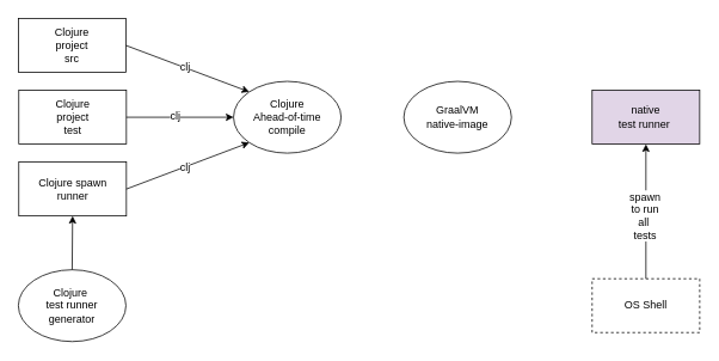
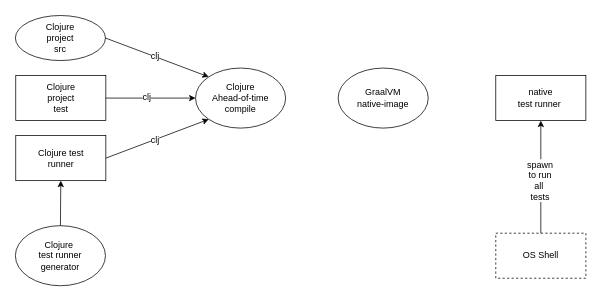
  <mxCell id="0" />
  <mxCell id="1" parent="0" />
- <mxCell id="2" value="Clojure&lt;br&gt;project&lt;br&gt;src" style="rounded=0;whiteSpace=wrap;html=1;" parent="1" vertex="1"><mxGeometry x="20" y="20" width="120" height="60" as="geometry" /></mxCell>
+ <mxCell id="2" value="Clojure&lt;br&gt;project&lt;br&gt;src" style="ellipse;whiteSpace=wrap;html=1;" parent="1" vertex="1"><mxGeometry x="20" y="20" width="120" height="60" as="geometry" /></mxCell>
  <mxCell id="3" value="Clojure&lt;br&gt;project&lt;br&gt;test" style="rounded=0;whiteSpace=wrap;html=1;" parent="1" vertex="1"><mxGeometry x="20.5" y="100" width="120" height="60" as="geometry" /></mxCell>
  <mxCell id="4" value="GraalVM&lt;br&gt;native-image" style="ellipse;whiteSpace=wrap;html=1;" parent="1" vertex="1"><mxGeometry x="450" y="90" width="120" height="80" as="geometry" /></mxCell>
  <mxCell id="5" value="Clojure&lt;br&gt;Ahead-of-time&lt;br&gt;compile" style="ellipse;whiteSpace=wrap;html=1;" parent="1" vertex="1"><mxGeometry x="260" y="90" width="120" height="80" as="geometry" /></mxCell>
  <mxCell id="6" value="" style="endArrow=classic;html=1;exitX=1;exitY=0.5;exitDx=0;exitDy=0;entryX=0;entryY=0;entryDx=0;entryDy=0;" parent="1" source="2" target="5" edge="1"><mxGeometry width="50" height="50" relative="1" as="geometry"><mxPoint x="170" y="180" as="sourcePoint" /><mxPoint x="220" y="130" as="targetPoint" /></mxGeometry></mxCell>
  <mxCell id="7" value="clj" style="text;html=1;resizable=0;points=[];align=center;verticalAlign=middle;labelBackgroundColor=#ffffff;" parent="6" vertex="1" connectable="0"><mxGeometry x="0.063" y="1" relative="1" as="geometry"><mxPoint x="-7.682" y="-2.0" as="offset" /></mxGeometry></mxCell>
- <mxCell id="8" value="native&lt;br&gt;test runner&amp;nbsp;&lt;br&gt;" style="rounded=0;whiteSpace=wrap;html=1;fillColor=#e1d5e7;" parent="1" vertex="1"><mxGeometry x="660" y="100" width="120" height="60" as="geometry" /></mxCell>
+ <mxCell id="8" value="native&lt;br&gt;test runner&amp;nbsp;&lt;br&gt;" style="rounded=0;whiteSpace=wrap;html=1;" parent="1" vertex="1"><mxGeometry x="660" y="100" width="120" height="60" as="geometry" /></mxCell>
  <mxCell id="9" value="Clojure&amp;nbsp;&lt;br&gt;test runner&lt;br&gt;generator" style="ellipse;whiteSpace=wrap;html=1;" parent="1" vertex="1"><mxGeometry x="20" y="300" width="120" height="80" as="geometry" /></mxCell>
- <mxCell id="10" value="Clojure spawn&lt;br&gt;runner" style="rounded=0;whiteSpace=wrap;html=1;" parent="1" vertex="1"><mxGeometry x="20.5" y="180" width="120" height="60" as="geometry" /></mxCell>
+ <mxCell id="10" value="Clojure test&lt;br&gt;runner" style="rounded=0;whiteSpace=wrap;html=1;" parent="1" vertex="1"><mxGeometry x="20.5" y="180" width="120" height="60" as="geometry" /></mxCell>
  <mxCell id="11" value="" style="endArrow=classic;html=1;entryX=0.5;entryY=1;entryDx=0;entryDy=0;exitX=0.5;exitY=0;exitDx=0;exitDy=0;" parent="1" source="9" target="10" edge="1"><mxGeometry width="50" height="50" relative="1" as="geometry"><mxPoint x="81" y="340" as="sourcePoint" /><mxPoint x="240" y="390" as="targetPoint" /></mxGeometry></mxCell>
  <mxCell id="12" value="" style="endArrow=classic;html=1;exitX=1;exitY=0.5;exitDx=0;exitDy=0;entryX=0;entryY=0.5;entryDx=0;entryDy=0;" parent="1" source="3" target="5" edge="1"><mxGeometry width="50" height="50" relative="1" as="geometry"><mxPoint x="170" y="180" as="sourcePoint" /><mxPoint x="230" y="130" as="targetPoint" /></mxGeometry></mxCell>
  <mxCell id="13" value="clj" style="text;html=1;resizable=0;points=[];align=center;verticalAlign=middle;labelBackgroundColor=#ffffff;" parent="12" vertex="1" connectable="0"><mxGeometry x="-0.094" y="2" relative="1" as="geometry"><mxPoint as="offset" /></mxGeometry></mxCell>
  <mxCell id="14" value="" style="endArrow=classic;html=1;entryX=0;entryY=1;entryDx=0;entryDy=0;exitX=1;exitY=0.5;exitDx=0;exitDy=0;" parent="1" source="10" target="5" edge="1"><mxGeometry width="50" height="50" relative="1" as="geometry"><mxPoint x="240" y="210" as="sourcePoint" /><mxPoint x="290" y="160" as="targetPoint" /></mxGeometry></mxCell>
  <mxCell id="15" value="clj" style="text;html=1;resizable=0;points=[];align=center;verticalAlign=middle;labelBackgroundColor=#ffffff;" parent="14" vertex="1" connectable="0"><mxGeometry x="-0.039" relative="1" as="geometry"><mxPoint as="offset" /></mxGeometry></mxCell>
  <mxCell id="16" value="OS Shell" style="rounded=0;whiteSpace=wrap;html=1;dashed=1;" parent="1" vertex="1"><mxGeometry x="660" y="310" width="120" height="60" as="geometry" /></mxCell>
  <mxCell id="17" value="" style="endArrow=classic;html=1;exitX=0.5;exitY=0;exitDx=0;exitDy=0;entryX=0.5;entryY=1;entryDx=0;entryDy=0;" parent="1" source="16" target="8" edge="1"><mxGeometry width="50" height="50" relative="1" as="geometry"><mxPoint x="710" y="270" as="sourcePoint" /><mxPoint x="760" y="220" as="targetPoint" /></mxGeometry></mxCell>
  <mxCell id="18" value="spawn&lt;br&gt;to run&lt;br&gt;all&amp;nbsp;&lt;br&gt;tests" style="text;html=1;resizable=0;points=[];align=center;verticalAlign=middle;labelBackgroundColor=#ffffff;" parent="17" vertex="1" connectable="0"><mxGeometry x="-0.052" y="2" relative="1" as="geometry"><mxPoint as="offset" /></mxGeometry></mxCell>
